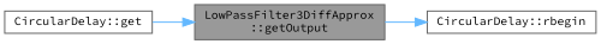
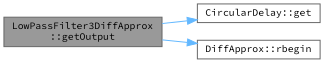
  digraph {
    fontname="Source Code Pro"
    rankdir=LR
    node [color=grey40 fillcolor=white fontname="Source Code Pro" fontsize=10 shape=box style=filled]
    edge [color=steelblue1 fontname="Source Code Pro" fontsize=10 labelfontname=Helvetica labelfontsize=10 style=solid]
    n1 [color=gray40 fillcolor=grey60 fontcolor=black height=0.2 label="LowPassFilter3DiffApprox\l::getOutput" width=0.4]
    n2 [height=0.2 label="CircularDelay::get" width=0.4]
-   n3 [height=0.2 label="CircularDelay::rbegin" width=0.4]
-   n2 -> n1
+   n3 [height=0.2 label="DiffApprox::rbegin" width=0.4]
+   n1 -> n2
    n1 -> n3
  }
